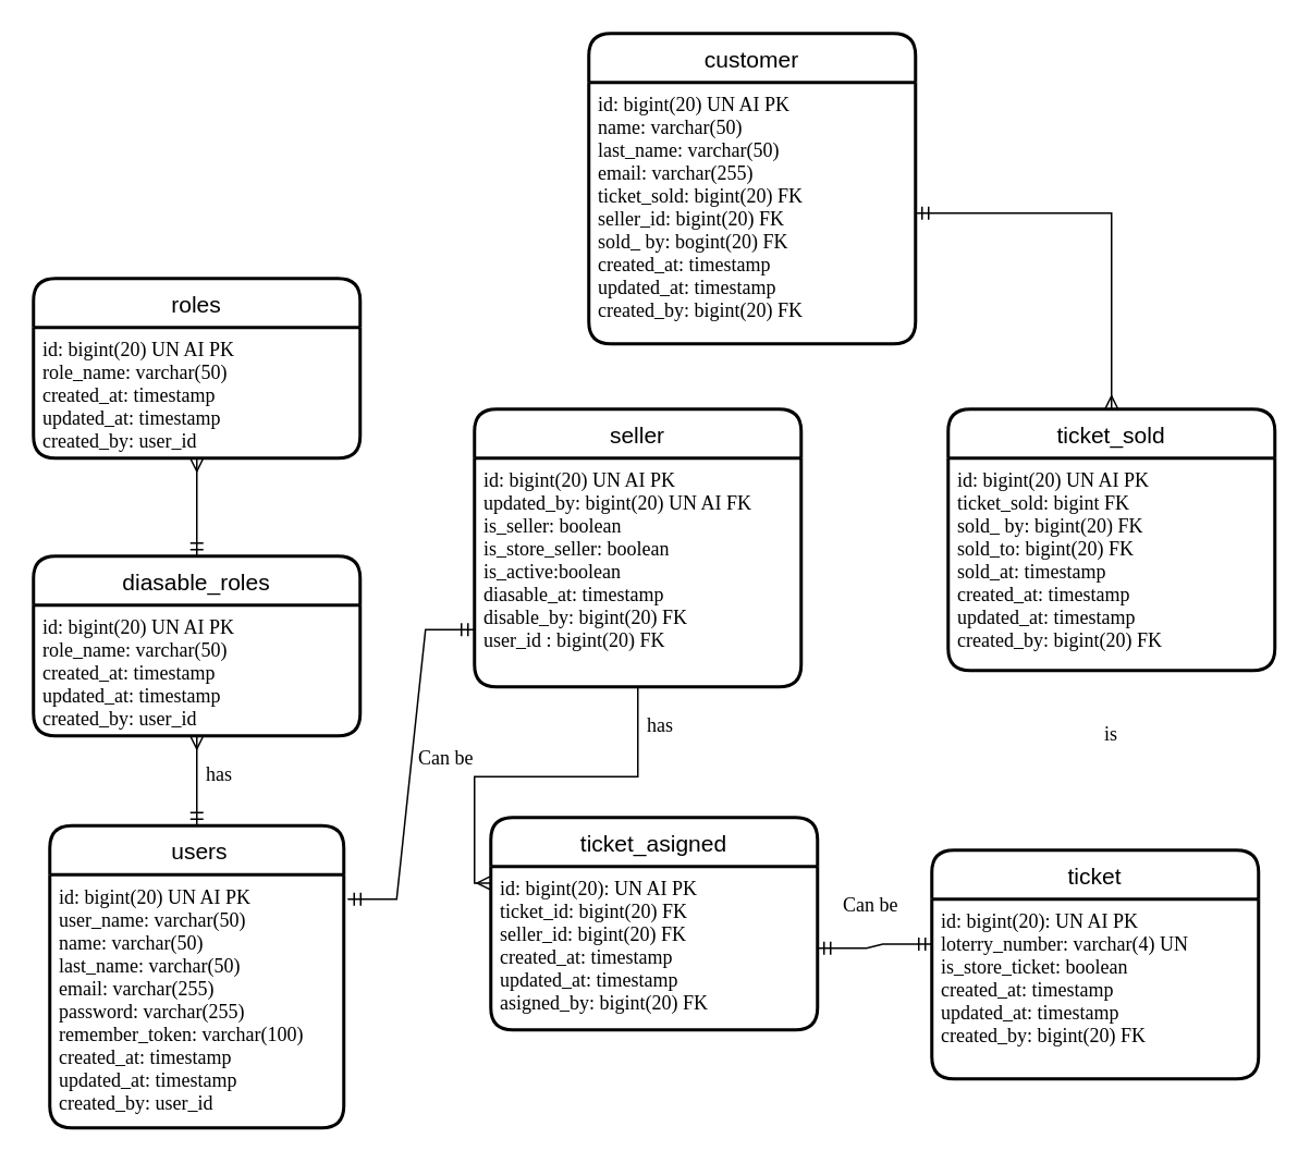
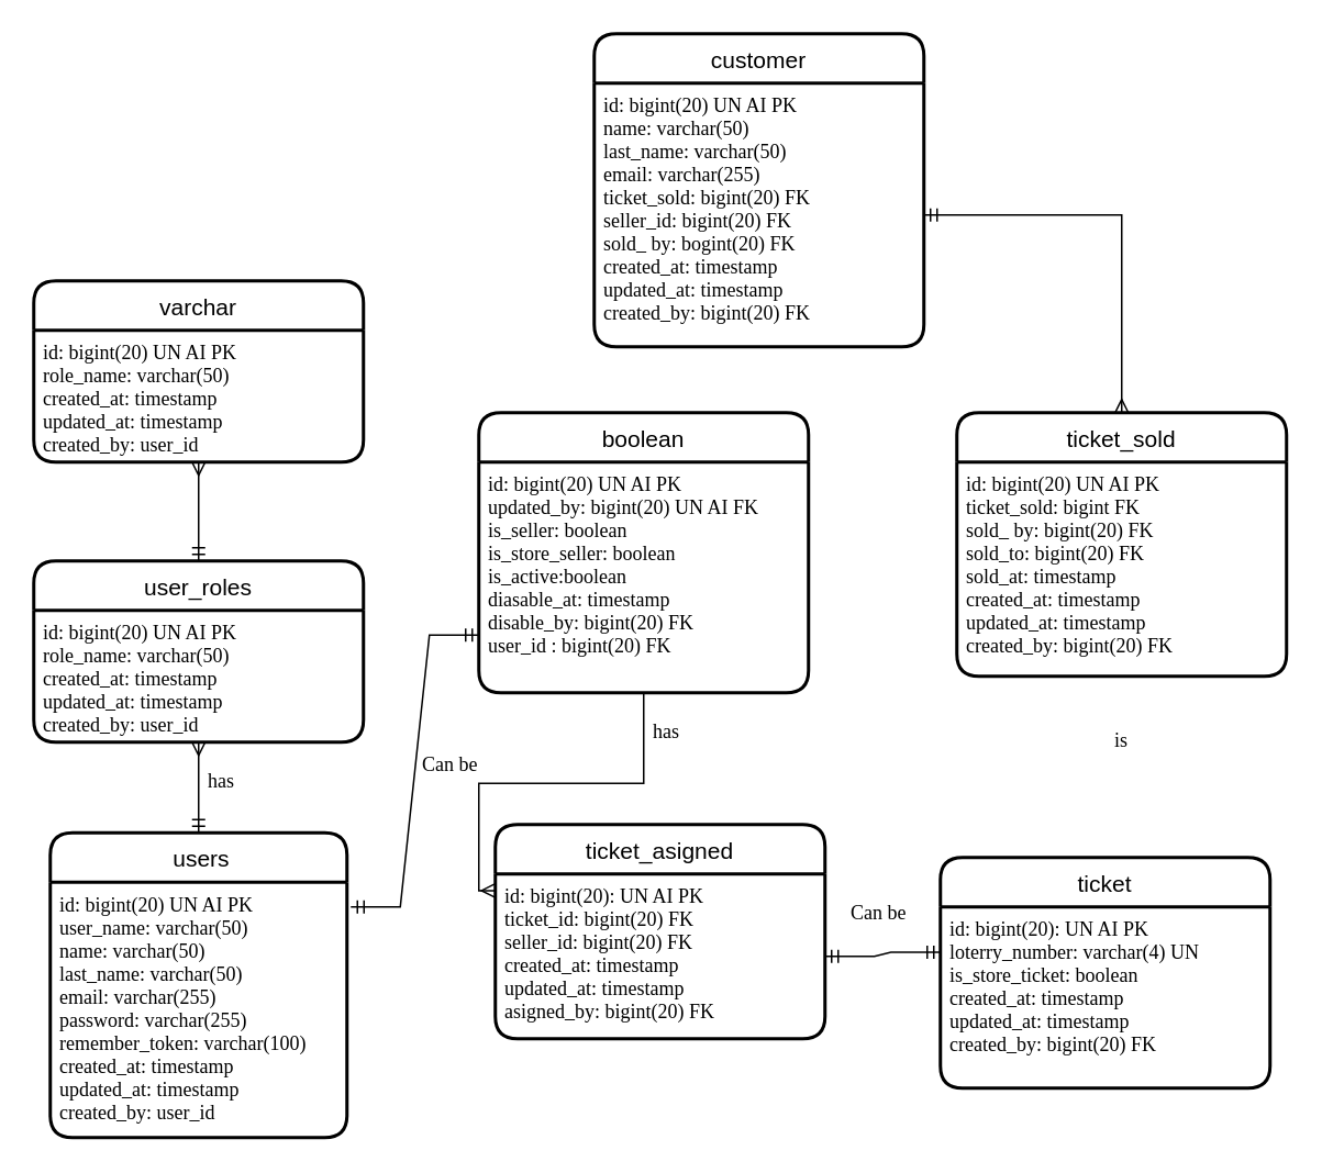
  <mxCell id="0" />
  <mxCell id="1" parent="0" />
  <mxCell id="2" value=" users" style="swimlane;childLayout=stackLayout;horizontal=1;startSize=30;horizontalStack=0;rounded=1;fontSize=14;fontStyle=0;strokeWidth=2;resizeParent=0;resizeLast=1;shadow=0;dashed=0;align=center;" parent="1" vertex="1"><mxGeometry x="30" y="505" width="180" height="185" as="geometry" /></mxCell>
  <mxCell id="3" value="id: bigint(20) UN AI PK&#10;user_name: varchar(50)&#10;name: varchar(50)&#10;last_name: varchar(50)&#10;email: varchar(255)&#10;password: varchar(255)&#10;remember_token: varchar(100)&#10;created_at: timestamp&#10;updated_at: timestamp&#10;created_by: user_id&#10;&#10;" style="align=left;strokeColor=none;fillColor=none;spacingLeft=4;fontSize=12;verticalAlign=top;resizable=0;rotatable=0;part=1;fontFamily=Nunito;fontSource=https%3A%2F%2Ffonts.googleapis.com%2Fcss%3Ffamily%3DNunito;" parent="2" vertex="1"><mxGeometry y="30" width="180" height="155" as="geometry" /></mxCell>
- <mxCell id="4" value="seller" style="swimlane;childLayout=stackLayout;horizontal=1;startSize=30;horizontalStack=0;rounded=1;fontSize=14;fontStyle=0;strokeWidth=2;resizeParent=0;resizeLast=1;shadow=0;dashed=0;align=center;" parent="1" vertex="1"><mxGeometry x="290" y="250" width="200" height="170" as="geometry" /></mxCell>
+ <mxCell id="4" value="boolean" style="swimlane;childLayout=stackLayout;horizontal=1;startSize=30;horizontalStack=0;rounded=1;fontSize=14;fontStyle=0;strokeWidth=2;resizeParent=0;resizeLast=1;shadow=0;dashed=0;align=center;" parent="1" vertex="1"><mxGeometry x="290" y="250" width="200" height="170" as="geometry" /></mxCell>
  <mxCell id="5" value="id: bigint(20) UN AI PK&#10;updated_by: bigint(20) UN AI FK&#10;is_seller: boolean&#10;is_store_seller: boolean&#10;is_active:boolean&#10;diasable_at: timestamp&#10;disable_by: bigint(20) FK&#10;user_id : bigint(20) FK&#10;" style="align=left;strokeColor=none;fillColor=none;spacingLeft=4;fontSize=12;verticalAlign=top;resizable=0;rotatable=0;part=1;fontFamily=Nunito;fontSource=https%3A%2F%2Ffonts.googleapis.com%2Fcss%3Ffamily%3DNunito;" parent="4" vertex="1"><mxGeometry y="30" width="200" height="140" as="geometry" /></mxCell>
  <mxCell id="6" value="" style="edgeStyle=entityRelationEdgeStyle;fontSize=12;html=1;endArrow=ERmandOne;startArrow=ERmandOne;rounded=0;entryX=0;entryY=0.75;entryDx=0;entryDy=0;exitX=1.013;exitY=0.097;exitDx=0;exitDy=0;exitPerimeter=0;" edge="1" parent="1" source="3" target="5"><mxGeometry width="100" height="100" relative="1" as="geometry"><mxPoint x="210" y="605" as="sourcePoint" /><mxPoint x="310" y="505" as="targetPoint" /></mxGeometry></mxCell>
  <mxCell id="7" value="Can be" style="text;strokeColor=none;fillColor=none;spacingLeft=4;spacingRight=4;overflow=hidden;rotatable=0;points=[[0,0.5],[1,0.5]];portConstraint=eastwest;fontSize=12;whiteSpace=wrap;html=1;fontFamily=Nunito;fontSource=https%3A%2F%2Ffonts.googleapis.com%2Fcss%3Ffamily%3DNunito;" vertex="1" parent="1"><mxGeometry x="250" y="450" width="50" height="30" as="geometry" /></mxCell>
  <mxCell id="8" value="ticket" style="swimlane;childLayout=stackLayout;horizontal=1;startSize=30;horizontalStack=0;rounded=1;fontSize=14;fontStyle=0;strokeWidth=2;resizeParent=0;resizeLast=1;shadow=0;dashed=0;align=center;" vertex="1" parent="1"><mxGeometry x="570" y="520" width="200" height="140" as="geometry" /></mxCell>
  <mxCell id="9" value="id: bigint(20): UN AI PK&#10;loterry_number: varchar(4) UN&#10;is_store_ticket: boolean &#10;created_at: timestamp&#10;updated_at: timestamp&#10;created_by: bigint(20) FK" style="align=left;strokeColor=none;fillColor=none;spacingLeft=4;fontSize=12;verticalAlign=top;resizable=0;rotatable=0;part=1;fontFamily=Nunito;fontSource=https%3A%2F%2Ffonts.googleapis.com%2Fcss%3Ffamily%3DNunito;" vertex="1" parent="8"><mxGeometry y="30" width="200" height="110" as="geometry" /></mxCell>
  <mxCell id="10" value="has" style="text;strokeColor=none;fillColor=none;spacingLeft=4;spacingRight=4;overflow=hidden;rotatable=0;points=[[0,0.5],[1,0.5]];portConstraint=eastwest;fontSize=12;whiteSpace=wrap;html=1;fontFamily=Nunito;fontSource=https%3A%2F%2Ffonts.googleapis.com%2Fcss%3Ffamily%3DNunito;" vertex="1" parent="1"><mxGeometry x="120" y="460" width="50" height="30" as="geometry" /></mxCell>
  <mxCell id="11" value="ticket_asigned" style="swimlane;childLayout=stackLayout;horizontal=1;startSize=30;horizontalStack=0;rounded=1;fontSize=14;fontStyle=0;strokeWidth=2;resizeParent=0;resizeLast=1;shadow=0;dashed=0;align=center;" vertex="1" parent="1"><mxGeometry x="300" y="500" width="200" height="130" as="geometry"><mxRectangle x="450" y="390" width="130" height="30" as="alternateBounds" /></mxGeometry></mxCell>
  <mxCell id="12" value="id: bigint(20): UN AI PK&#10;ticket_id: bigint(20) FK&#10;seller_id: bigint(20) FK &#10;created_at: timestamp&#10;updated_at: timestamp&#10;asigned_by: bigint(20) FK" style="align=left;strokeColor=none;fillColor=none;spacingLeft=4;fontSize=12;verticalAlign=top;resizable=0;rotatable=0;part=1;fontFamily=Nunito;fontSource=https%3A%2F%2Ffonts.googleapis.com%2Fcss%3Ffamily%3DNunito;" vertex="1" parent="11"><mxGeometry y="30" width="200" height="100" as="geometry" /></mxCell>
  <mxCell id="13" value="" style="edgeStyle=orthogonalEdgeStyle;fontSize=12;html=1;endArrow=ERmany;rounded=0;entryX=-0.002;entryY=0.101;entryDx=0;entryDy=0;entryPerimeter=0;exitX=0.5;exitY=1;exitDx=0;exitDy=0;" edge="1" parent="1" source="5" target="12"><mxGeometry width="100" height="100" relative="1" as="geometry"><mxPoint x="325" y="530" as="sourcePoint" /><mxPoint x="425" y="430" as="targetPoint" /></mxGeometry></mxCell>
  <mxCell id="14" value="has" style="text;strokeColor=none;fillColor=none;spacingLeft=4;spacingRight=4;overflow=hidden;rotatable=0;points=[[0,0.5],[1,0.5]];portConstraint=eastwest;fontSize=12;whiteSpace=wrap;html=1;fontFamily=Nunito;fontSource=https%3A%2F%2Ffonts.googleapis.com%2Fcss%3Ffamily%3DNunito;" vertex="1" parent="1"><mxGeometry x="390" y="430" width="50" height="30" as="geometry" /></mxCell>
  <mxCell id="15" value="" style="edgeStyle=entityRelationEdgeStyle;fontSize=12;html=1;endArrow=ERmandOne;startArrow=ERmandOne;rounded=0;entryX=0;entryY=0.25;entryDx=0;entryDy=0;exitX=1;exitY=0.5;exitDx=0;exitDy=0;" edge="1" parent="1" source="12" target="9"><mxGeometry width="100" height="100" relative="1" as="geometry"><mxPoint x="330" y="670" as="sourcePoint" /><mxPoint x="430" y="570" as="targetPoint" /></mxGeometry></mxCell>
  <mxCell id="16" value="Can be" style="text;strokeColor=none;fillColor=none;spacingLeft=4;spacingRight=4;overflow=hidden;rotatable=0;points=[[0,0.5],[1,0.5]];portConstraint=eastwest;fontSize=12;whiteSpace=wrap;html=1;fontFamily=Nunito;fontSource=https%3A%2F%2Ffonts.googleapis.com%2Fcss%3Ffamily%3DNunito;" vertex="1" parent="1"><mxGeometry x="510" y="540" width="50" height="30" as="geometry" /></mxCell>
  <mxCell id="17" value="ticket_sold" style="swimlane;childLayout=stackLayout;horizontal=1;startSize=30;horizontalStack=0;rounded=1;fontSize=14;fontStyle=0;strokeWidth=2;resizeParent=0;resizeLast=1;shadow=0;dashed=0;align=center;" vertex="1" parent="1"><mxGeometry x="580" y="250" width="200" height="160" as="geometry" /></mxCell>
  <mxCell id="18" value="id: bigint(20) UN AI PK&#10;ticket_sold: bigint FK&#10;sold_ by: bigint(20) FK&#10;sold_to: bigint(20) FK&#10;sold_at: timestamp&#10;created_at: timestamp&#10;updated_at: timestamp&#10;created_by: bigint(20) FK" style="align=left;strokeColor=none;fillColor=none;spacingLeft=4;fontSize=12;verticalAlign=top;resizable=0;rotatable=0;part=1;fontFamily=Nunito;fontSource=https%3A%2F%2Ffonts.googleapis.com%2Fcss%3Ffamily%3DNunito;" vertex="1" parent="17"><mxGeometry y="30" width="200" height="130" as="geometry" /></mxCell>
  <mxCell id="19" value="is" style="text;strokeColor=none;fillColor=none;spacingLeft=4;spacingRight=4;overflow=hidden;rotatable=0;points=[[0,0.5],[1,0.5]];portConstraint=eastwest;fontSize=12;whiteSpace=wrap;html=1;fontFamily=Nunito;fontSource=https%3A%2F%2Ffonts.googleapis.com%2Fcss%3Ffamily%3DNunito;" vertex="1" parent="1"><mxGeometry x="670" y="435" width="50" height="30" as="geometry" /></mxCell>
- <mxCell id="20" value="roles" style="swimlane;childLayout=stackLayout;horizontal=1;startSize=30;horizontalStack=0;rounded=1;fontSize=14;fontStyle=0;strokeWidth=2;resizeParent=0;resizeLast=1;shadow=0;dashed=0;align=center;" vertex="1" parent="1"><mxGeometry x="20" y="170" width="200" height="110" as="geometry" /></mxCell>
+ <mxCell id="20" value="varchar" style="swimlane;childLayout=stackLayout;horizontal=1;startSize=30;horizontalStack=0;rounded=1;fontSize=14;fontStyle=0;strokeWidth=2;resizeParent=0;resizeLast=1;shadow=0;dashed=0;align=center;" vertex="1" parent="1"><mxGeometry x="20" y="170" width="200" height="110" as="geometry" /></mxCell>
  <mxCell id="21" value="id: bigint(20) UN AI PK&#10;role_name: varchar(50)&#10;created_at: timestamp&#10;updated_at: timestamp&#10;created_by: user_id" style="align=left;strokeColor=none;fillColor=none;spacingLeft=4;fontSize=12;verticalAlign=top;resizable=0;rotatable=0;part=1;fontFamily=Nunito;fontSource=https%3A%2F%2Ffonts.googleapis.com%2Fcss%3Ffamily%3DNunito;" vertex="1" parent="20"><mxGeometry y="30" width="200" height="80" as="geometry" /></mxCell>
- <mxCell id="22" value="diasable_roles" style="swimlane;childLayout=stackLayout;horizontal=1;startSize=30;horizontalStack=0;rounded=1;fontSize=14;fontStyle=0;strokeWidth=2;resizeParent=0;resizeLast=1;shadow=0;dashed=0;align=center;" vertex="1" parent="1"><mxGeometry x="20" width="200" height="110" as="geometry" y="340" /></mxCell>
+ <mxCell id="22" value="user_roles" style="swimlane;childLayout=stackLayout;horizontal=1;startSize=30;horizontalStack=0;rounded=1;fontSize=14;fontStyle=0;strokeWidth=2;resizeParent=0;resizeLast=1;shadow=0;dashed=0;align=center;" vertex="1" parent="1"><mxGeometry x="20" width="200" height="110" as="geometry" y="340" /></mxCell>
  <mxCell id="23" value="id: bigint(20) UN AI PK&#10;role_name: varchar(50)&#10;created_at: timestamp&#10;updated_at: timestamp&#10;created_by: user_id" style="align=left;strokeColor=none;fillColor=none;spacingLeft=4;fontSize=12;verticalAlign=top;resizable=0;rotatable=0;part=1;fontFamily=Nunito;fontSource=https%3A%2F%2Ffonts.googleapis.com%2Fcss%3Ffamily%3DNunito;" vertex="1" parent="22"><mxGeometry y="30" width="200" height="80" as="geometry" /></mxCell>
  <mxCell id="24" style="edgeStyle=orthogonalEdgeStyle;rounded=0;orthogonalLoop=1;jettySize=auto;html=1;exitX=0.5;exitY=1;exitDx=0;exitDy=0;entryX=0.5;entryY=0;entryDx=0;entryDy=0;endArrow=ERmandOne;endFill=0;startArrow=ERmany;startFill=0;" edge="1" parent="1" source="21" target="22"><mxGeometry relative="1" as="geometry" /></mxCell>
  <mxCell id="25" style="edgeStyle=orthogonalEdgeStyle;rounded=0;orthogonalLoop=1;jettySize=auto;html=1;exitX=0.5;exitY=1;exitDx=0;exitDy=0;entryX=0.5;entryY=0;entryDx=0;entryDy=0;endArrow=ERmandOne;endFill=0;startArrow=ERmany;startFill=0;" edge="1" parent="1" source="23" target="2"><mxGeometry relative="1" as="geometry" /></mxCell>
  <mxCell id="26" value="customer" style="swimlane;childLayout=stackLayout;horizontal=1;startSize=30;horizontalStack=0;rounded=1;fontSize=14;fontStyle=0;strokeWidth=2;resizeParent=0;resizeLast=1;shadow=0;dashed=0;align=center;" vertex="1" parent="1"><mxGeometry x="360" y="20" width="200" height="190" as="geometry" /></mxCell>
  <mxCell id="27" value="id: bigint(20) UN AI PK&#10;name: varchar(50)&#10;last_name: varchar(50)&#10;email: varchar(255) &#10;ticket_sold: bigint(20) FK&#10;seller_id: bigint(20) FK&#10;sold_ by: bogint(20) FK&#10;created_at: timestamp&#10;updated_at: timestamp&#10;created_by: bigint(20) FK" style="align=left;strokeColor=none;fillColor=none;spacingLeft=4;fontSize=12;verticalAlign=top;resizable=0;rotatable=0;part=1;fontFamily=Nunito;fontSource=https%3A%2F%2Ffonts.googleapis.com%2Fcss%3Ffamily%3DNunito;" vertex="1" parent="26"><mxGeometry y="30" width="200" height="160" as="geometry" /></mxCell>
  <mxCell id="28" style="edgeStyle=orthogonalEdgeStyle;rounded=0;orthogonalLoop=1;jettySize=auto;html=1;exitX=1;exitY=0.5;exitDx=0;exitDy=0;startArrow=ERmandOne;startFill=0;endArrow=ERmany;endFill=0;" edge="1" parent="1" source="27" target="17"><mxGeometry relative="1" as="geometry" /></mxCell>
